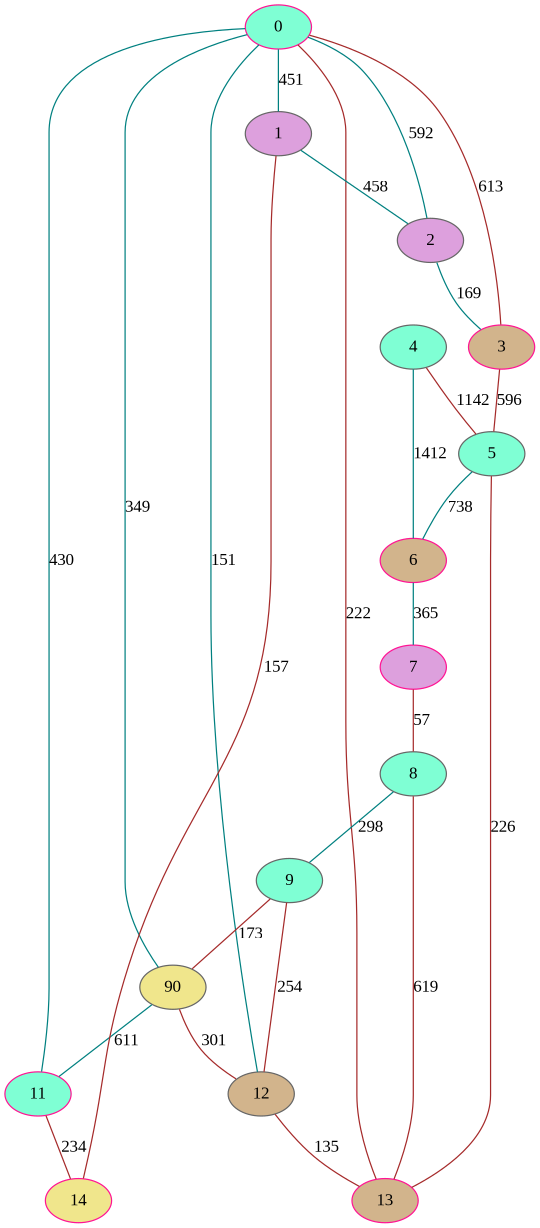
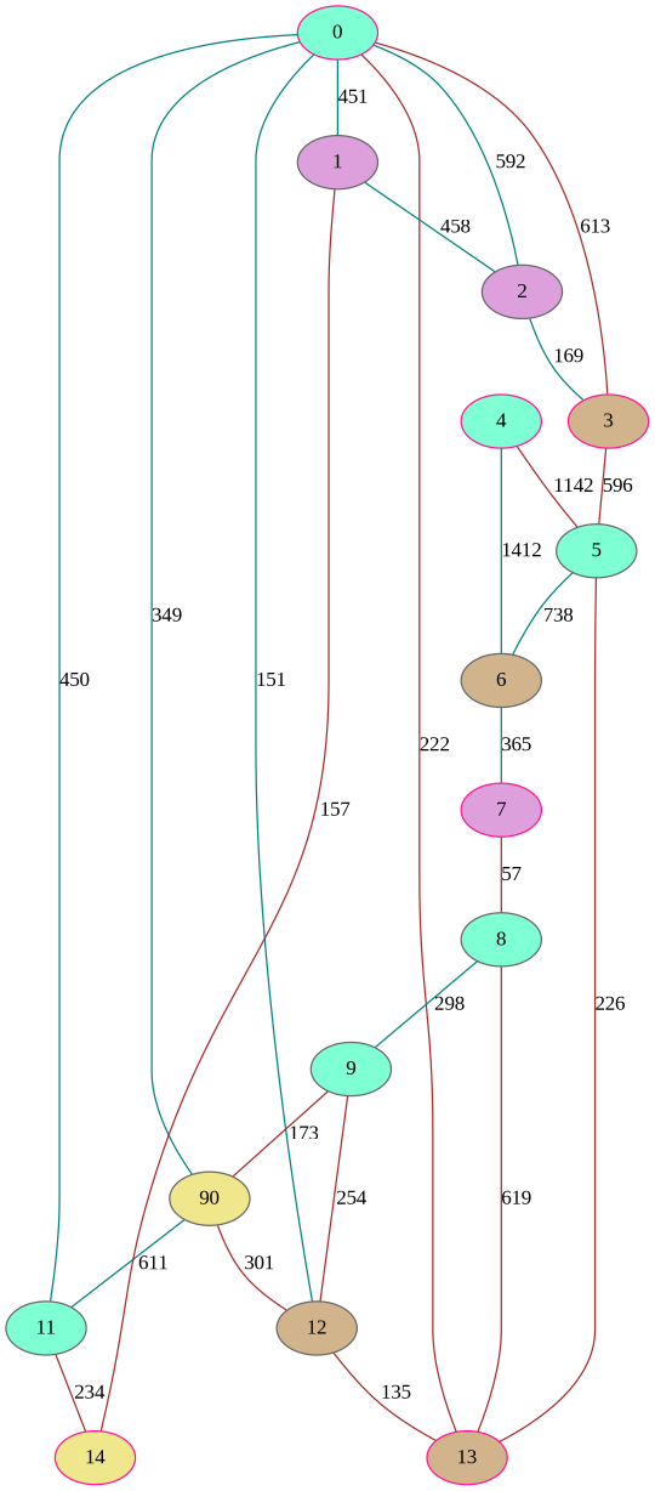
  graph {
    fontname="Liberation Serif"
    node [color=deeppink fillcolor=aquamarine fontname="Liberation Serif" style=filled]
    edge [color=brown fontname="Liberation Serif"]
    0
-   11
+   11 [color=gray40]
    n3 [color=gray40 fillcolor=khaki label=90]
    12 [color=gray40 fillcolor=tan]
    13 [fillcolor=tan]
    2 [color=gray40 fillcolor=plum]
    3 [fillcolor=tan]
    1 [color=gray40 fillcolor=plum]
    14 [fillcolor=khaki]
    5 [color=gray40]
-   4 [color=gray40]
-   6 [fillcolor=tan]
+   4
+   6 [color=gray40 fillcolor=tan]
    7 [fillcolor=plum]
    8 [color=gray40]
    9 [color=gray40]
-   0 -- 11 [color=teal label=430]
+   0 -- 11 [color=teal label=450]
    0 -- n3 [color=teal label=349]
    0 -- 12 [color=teal label=151]
    0 -- 13 [label=222]
    0 -- 2 [color=teal label=592]
    0 -- 3 [label=613]
    0 -- 1 [color=teal label=451]
    11 -- 14 [label=234]
    n3 -- 11 [color=teal label=611]
    n3 -- 12 [label=301]
    12 -- 13 [label=135]
    2 -- 3 [color=teal label=169]
    3 -- 5 [label=596]
    1 -- 2 [color=teal label=458]
    1 -- 14 [label=157]
    5 -- 13 [label=226]
    5 -- 6 [color=teal label=738]
    4 -- 5 [label=1142]
    4 -- 6 [color=teal label=1412]
    6 -- 7 [color=teal label=365]
    7 -- 8 [label=57]
    8 -- 13 [label=619]
    8 -- 9 [color=teal label=298]
    9 -- n3 [label=173]
    9 -- 12 [label=254]
  }
